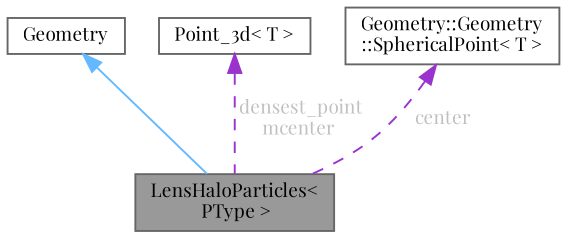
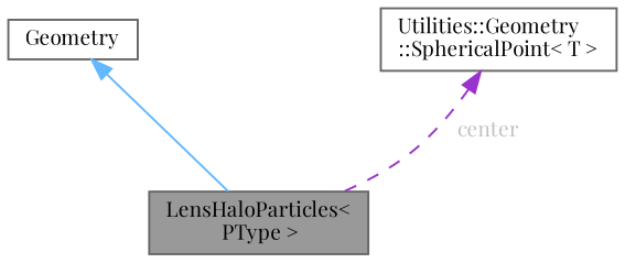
  digraph {
    fontname="Playfair Display"
    node [color=gray40 fillcolor=white fontname="Playfair Display" fontsize=10 shape=box style=filled]
    edge [color=darkorchid3 dir=back fontname="Playfair Display" fontsize=10 labelfontname=Helvetica labelfontsize=10 style=dashed fontcolor=grey]
    n1 [fillcolor=grey60 fontcolor=black height=0.2 label="LensHaloParticles\<\l PType \>" width=0.4]
    n2 [height=0.2 label=Geometry width=0.4]
-   n3 [height=0.2 label="Point_3d\< T \>" width=0.4]
-   n4 [height=0.2 label="Geometry::Geometry\l::SphericalPoint\< T \>" width=0.4]
+   n4 [height=0.2 label="Utilities::Geometry\l::SphericalPoint\< T \>" width=0.4]
    n2 -> n1 [color=steelblue1 style=solid fontcolor=""]
-   n3 -> n1 [label=" densest_point\nmcenter"]
    n4 -> n1 [label=" center"]
  }
